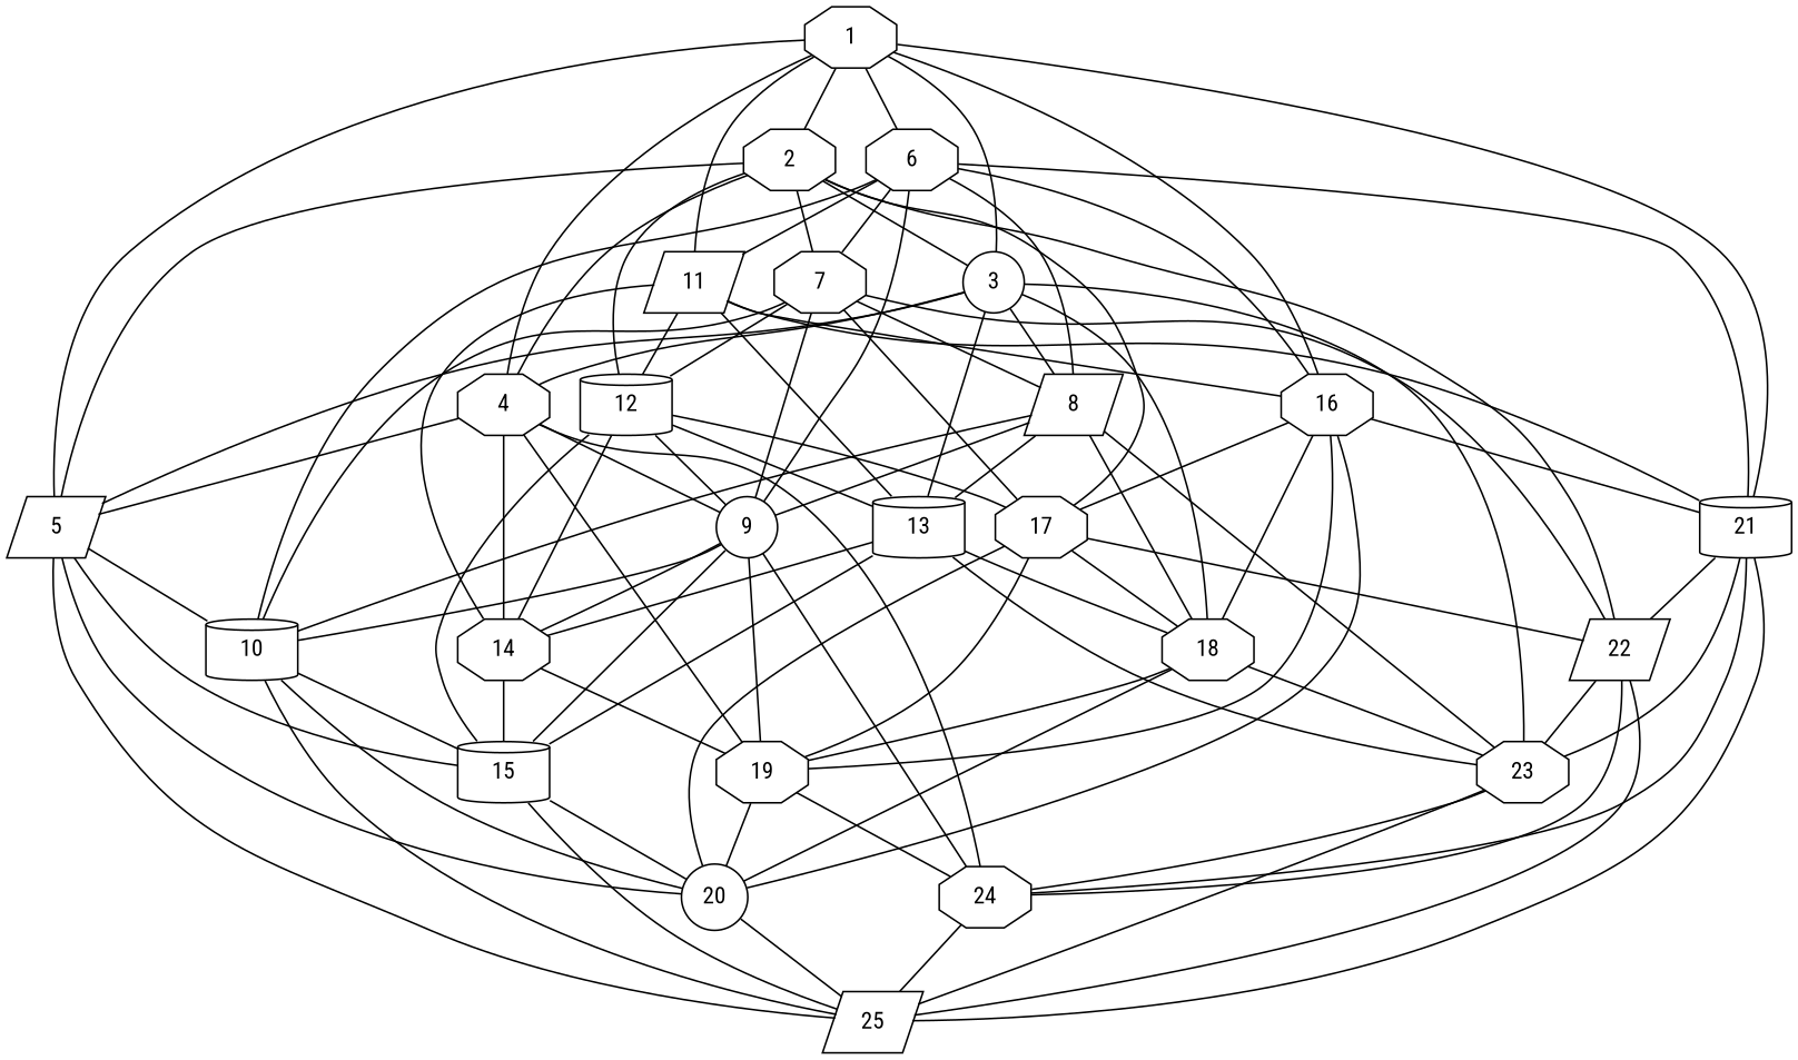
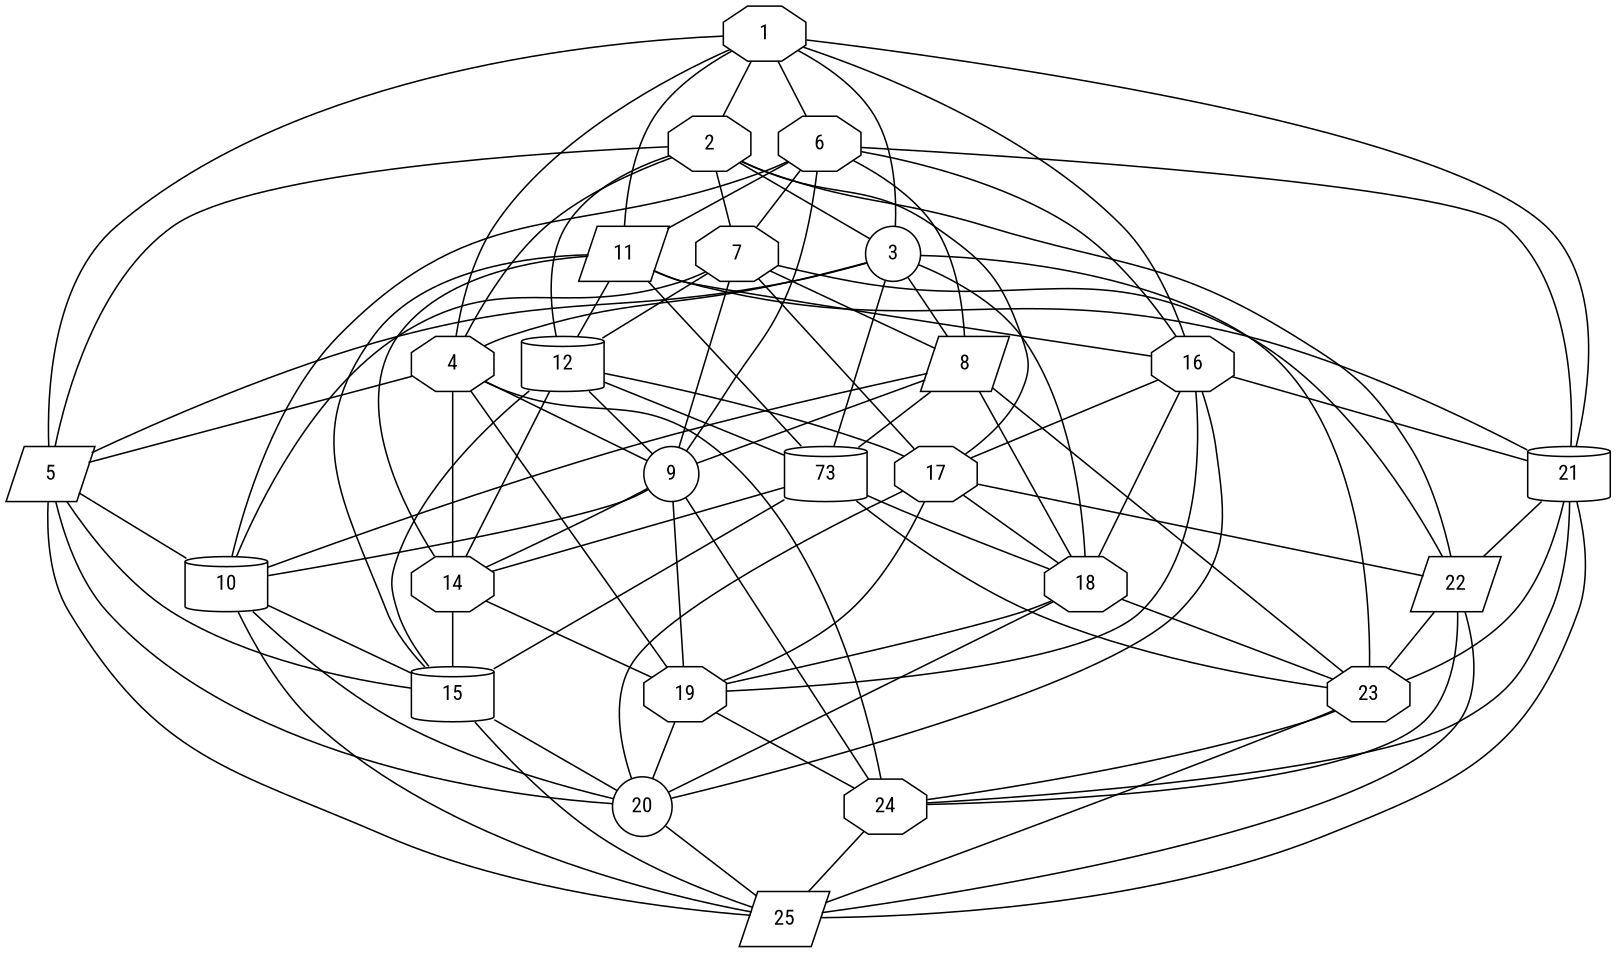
  graph {
    fontname="Roboto Condensed"
    node [fontname="Roboto Condensed" shape=octagon]
    edge [fontname="Roboto Condensed"]
    1
    2
    3 [shape=circle]
    4
    5 [shape=parallelogram]
    6
    11 [shape=parallelogram]
    16
    21 [shape=cylinder]
    7
    12 [shape=cylinder]
    17
    22 [shape=parallelogram]
    8 [shape=parallelogram]
-   13 [shape=cylinder]
+   13 [shape=cylinder label=73]
    18
    23
    9 [shape=circle]
    14
    19
    24
    10 [shape=cylinder]
    15 [shape=cylinder]
    20 [shape=circle]
    25 [shape=parallelogram]
    1 -- 2
    1 -- 3
    1 -- 4
    1 -- 5
    1 -- 6
    1 -- 11
    1 -- 16
    1 -- 21
    2 -- 3
    2 -- 4
    2 -- 5
    2 -- 7
    2 -- 12
    2 -- 17
    2 -- 22
    3 -- 4
    3 -- 5
    3 -- 8
    3 -- 13
    3 -- 18
    3 -- 23
    4 -- 5
    4 -- 9
    4 -- 14
    4 -- 19
    4 -- 24
    5 -- 10
    5 -- 15
    5 -- 20
    5 -- 25
    6 -- 11
    6 -- 16
    6 -- 21
    6 -- 7
    6 -- 8
    6 -- 9
    6 -- 10
    11 -- 16
    11 -- 21
    11 -- 12
    11 -- 13
    11 -- 14
-   9 -- 15
+   11 -- 15
    16 -- 21
    16 -- 17
    16 -- 18
    16 -- 19
    16 -- 20
    21 -- 22
    21 -- 23
    21 -- 24
    21 -- 25
    7 -- 12
    7 -- 17
    7 -- 22
    7 -- 8
    7 -- 9
    7 -- 10
    12 -- 17
    12 -- 13
    12 -- 9
    12 -- 14
    12 -- 15
    17 -- 22
    17 -- 18
    17 -- 19
    17 -- 20
    22 -- 23
    22 -- 24
    22 -- 25
    8 -- 13
    8 -- 18
    8 -- 23
    8 -- 9
    8 -- 10
    13 -- 18
    13 -- 23
    13 -- 14
    13 -- 15
    18 -- 23
    18 -- 19
    18 -- 20
    23 -- 24
    23 -- 25
    9 -- 14
    9 -- 19
    9 -- 24
    9 -- 10
    14 -- 19
    14 -- 15
    19 -- 24
    19 -- 20
    24 -- 25
    10 -- 15
    10 -- 20
    10 -- 25
    15 -- 20
    15 -- 25
    20 -- 25
  }
